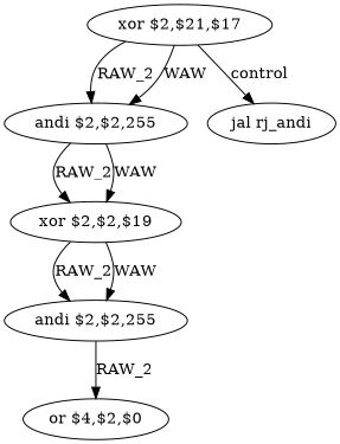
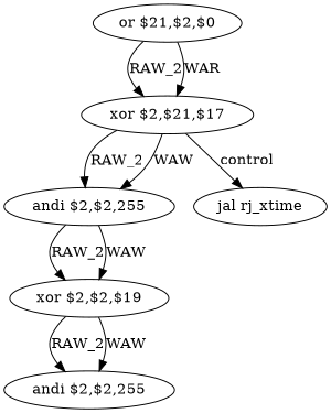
  digraph {
    node [shape=ellipse]
+   n1 [label="or $21,$2,$0"]
    n2 [label="xor $2,$21,$17"]
    n3 [label="andi $2,$2,255"]
-   n4 [label="jal rj_andi"]
+   n4 [label="jal rj_xtime"]
    n5 [label="xor $2,$2,$19"]
    n6 [label="andi $2,$2,255"]
-   n7 [label="or $4,$2,$0"]
+   n1 -> n2 [label=RAW_2]
+   n1 -> n2 [label=WAR]
    n2 -> n3 [label=RAW_2]
    n2 -> n3 [label=WAW]
    n2 -> n4 [label=control]
    n3 -> n5 [label=RAW_2]
    n3 -> n5 [label=WAW]
    n5 -> n6 [label=RAW_2]
    n5 -> n6 [label=WAW]
-   n6 -> n7 [label=RAW_2]
  }
